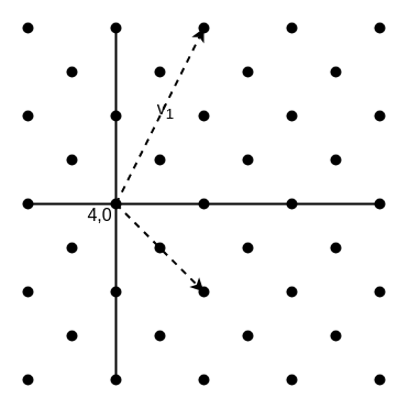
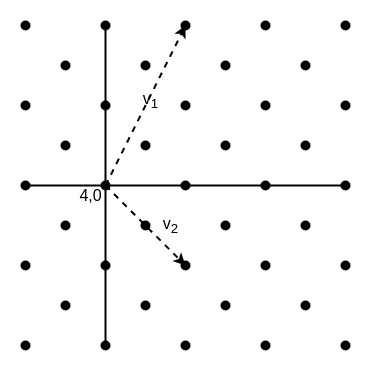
  <mxCell id="0" />
  <mxCell id="1" parent="0" />
  <mxCell id="2" value="" style="shape=ellipse;fillColor=#000000;strokeColor=none;html=1;sketch=0;strokeWidth=2;" parent="1" vertex="1"><mxGeometry x="60" y="60" width="10" height="10" as="geometry" /></mxCell>
  <mxCell id="3" value="" style="shape=ellipse;fillColor=#000000;strokeColor=none;html=1;sketch=0;strokeWidth=2;" parent="1" vertex="1"><mxGeometry x="20" y="20" width="10" height="10" as="geometry" /></mxCell>
  <mxCell id="4" value="" style="shape=ellipse;fillColor=#000000;strokeColor=none;html=1;sketch=0;strokeWidth=2;" parent="1" vertex="1"><mxGeometry x="100" y="100" width="10" height="10" as="geometry" /></mxCell>
  <mxCell id="5" value="" style="shape=ellipse;fillColor=#000000;strokeColor=none;html=1;sketch=0;strokeWidth=2;" parent="1" vertex="1"><mxGeometry x="100" y="20" width="10" height="10" as="geometry" /></mxCell>
  <mxCell id="6" value="" style="shape=ellipse;fillColor=#000000;strokeColor=none;html=1;sketch=0;strokeWidth=2;" parent="1" vertex="1"><mxGeometry x="140" y="60" width="10" height="10" as="geometry" /></mxCell>
  <mxCell id="7" value="" style="shape=ellipse;fillColor=#000000;strokeColor=none;html=1;sketch=0;strokeWidth=2;" parent="1" vertex="1"><mxGeometry x="260" y="100" width="10" height="10" as="geometry" /></mxCell>
  <mxCell id="8" value="" style="shape=ellipse;fillColor=#000000;strokeColor=none;html=1;sketch=0;strokeWidth=2;" parent="1" vertex="1"><mxGeometry x="220" y="60" width="10" height="10" as="geometry" /></mxCell>
  <mxCell id="9" value="" style="shape=ellipse;fillColor=#000000;strokeColor=none;html=1;sketch=0;strokeWidth=2;" parent="1" vertex="1"><mxGeometry x="300" y="140" width="10" height="10" as="geometry" /></mxCell>
  <mxCell id="10" value="" style="shape=ellipse;fillColor=#000000;strokeColor=none;html=1;sketch=0;strokeWidth=2;" parent="1" vertex="1"><mxGeometry x="300" y="60" width="10" height="10" as="geometry" /></mxCell>
  <mxCell id="11" value="" style="shape=ellipse;fillColor=#000000;strokeColor=none;html=1;sketch=0;strokeWidth=2;" parent="1" vertex="1"><mxGeometry x="260" y="20" width="10" height="10" as="geometry" /></mxCell>
  <mxCell id="12" value="" style="shape=ellipse;fillColor=#000000;strokeColor=none;html=1;sketch=0;strokeWidth=2;" parent="1" vertex="1"><mxGeometry x="340" y="100" width="10" height="10" as="geometry" /></mxCell>
  <mxCell id="13" value="" style="shape=ellipse;fillColor=#000000;strokeColor=none;html=1;sketch=0;strokeWidth=2;" parent="1" vertex="1"><mxGeometry x="180" y="180" width="10" height="10" as="geometry" /></mxCell>
  <mxCell id="14" value="" style="shape=ellipse;fillColor=#000000;strokeColor=none;html=1;sketch=0;strokeWidth=2;" parent="1" vertex="1"><mxGeometry x="140" y="140" width="10" height="10" as="geometry" /></mxCell>
  <mxCell id="15" value="" style="shape=ellipse;fillColor=#000000;strokeColor=none;html=1;sketch=0;strokeWidth=2;" parent="1" vertex="1"><mxGeometry x="220" y="220" width="10" height="10" as="geometry" /></mxCell>
  <mxCell id="16" value="" style="shape=ellipse;fillColor=#000000;strokeColor=none;html=1;sketch=0;strokeWidth=2;" parent="1" vertex="1"><mxGeometry x="220" y="140" width="10" height="10" as="geometry" /></mxCell>
  <mxCell id="17" value="" style="shape=ellipse;fillColor=#000000;strokeColor=none;html=1;sketch=0;strokeWidth=2;" parent="1" vertex="1"><mxGeometry x="180" y="100" width="10" height="10" as="geometry" /></mxCell>
  <mxCell id="18" value="" style="shape=ellipse;fillColor=#000000;strokeColor=none;html=1;sketch=0;strokeWidth=2;" parent="1" vertex="1"><mxGeometry x="260" y="180" width="10" height="10" as="geometry" /></mxCell>
  <mxCell id="19" value="" style="shape=ellipse;fillColor=#000000;strokeColor=none;html=1;sketch=0;strokeWidth=2;" parent="1" vertex="1"><mxGeometry x="20" y="180" width="10" height="10" as="geometry" /></mxCell>
  <mxCell id="20" value="" style="shape=ellipse;fillColor=#000000;strokeColor=none;html=1;sketch=0;strokeWidth=2;" parent="1" vertex="1"><mxGeometry x="20" y="100" width="10" height="10" as="geometry" /></mxCell>
  <mxCell id="21" value="" style="shape=ellipse;fillColor=#000000;strokeColor=none;html=1;sketch=0;strokeWidth=2;" parent="1" vertex="1"><mxGeometry x="60" y="140" width="10" height="10" as="geometry" /></mxCell>
  <mxCell id="22" value="" style="shape=ellipse;fillColor=#000000;strokeColor=none;html=1;sketch=0;strokeWidth=2;" parent="1" vertex="1"><mxGeometry x="100" y="260" width="10" height="10" as="geometry" /></mxCell>
  <mxCell id="23" value="" style="shape=ellipse;fillColor=#000000;strokeColor=none;html=1;sketch=0;strokeWidth=2;" parent="1" vertex="1"><mxGeometry x="60" y="220" width="10" height="10" as="geometry" /></mxCell>
  <mxCell id="24" value="" style="shape=ellipse;fillColor=#000000;strokeColor=none;html=1;sketch=0;strokeWidth=2;" parent="1" vertex="1"><mxGeometry x="140" y="300" width="10" height="10" as="geometry" /></mxCell>
  <mxCell id="25" value="" style="shape=ellipse;fillColor=#000000;strokeColor=none;html=1;sketch=0;strokeWidth=2;" parent="1" vertex="1"><mxGeometry x="140" y="220" width="10" height="10" as="geometry" /></mxCell>
  <mxCell id="26" value="" style="shape=ellipse;fillColor=#000000;strokeColor=none;html=1;sketch=0;strokeWidth=2;" parent="1" vertex="1"><mxGeometry x="100" y="180" width="10" height="10" as="geometry" /></mxCell>
  <mxCell id="27" value="" style="shape=ellipse;fillColor=#000000;strokeColor=none;html=1;sketch=0;strokeWidth=2;" parent="1" vertex="1"><mxGeometry x="20" y="340" width="10" height="10" as="geometry" /></mxCell>
  <mxCell id="28" value="" style="shape=ellipse;fillColor=#000000;strokeColor=none;html=1;sketch=0;strokeWidth=2;" parent="1" vertex="1"><mxGeometry x="60" y="300" width="10" height="10" as="geometry" /></mxCell>
  <mxCell id="29" value="" style="shape=ellipse;fillColor=#000000;strokeColor=none;html=1;sketch=0;strokeWidth=2;" parent="1" vertex="1"><mxGeometry x="20" y="260" width="10" height="10" as="geometry" /></mxCell>
  <mxCell id="30" value="" style="shape=ellipse;fillColor=#000000;strokeColor=none;html=1;sketch=0;strokeWidth=2;" parent="1" vertex="1"><mxGeometry x="100" y="340" width="10" height="10" as="geometry" /></mxCell>
  <mxCell id="31" value="" style="shape=ellipse;fillColor=#000000;strokeColor=none;html=1;sketch=0;strokeWidth=2;" parent="1" vertex="1"><mxGeometry x="340" y="180" width="10" height="10" as="geometry" /></mxCell>
  <mxCell id="32" value="" style="shape=ellipse;fillColor=#000000;strokeColor=none;html=1;sketch=0;strokeWidth=2;" parent="1" vertex="1"><mxGeometry x="300" y="300" width="10" height="10" as="geometry" /></mxCell>
  <mxCell id="33" value="" style="shape=ellipse;fillColor=#000000;strokeColor=none;html=1;sketch=0;strokeWidth=2;" parent="1" vertex="1"><mxGeometry x="260" y="260" width="10" height="10" as="geometry" /></mxCell>
  <mxCell id="34" value="" style="shape=ellipse;fillColor=#000000;strokeColor=none;html=1;sketch=0;strokeWidth=2;" parent="1" vertex="1"><mxGeometry x="340" y="340" width="10" height="10" as="geometry" /></mxCell>
  <mxCell id="35" value="" style="shape=ellipse;fillColor=#000000;strokeColor=none;html=1;sketch=0;strokeWidth=2;" parent="1" vertex="1"><mxGeometry x="340" y="260" width="10" height="10" as="geometry" /></mxCell>
  <mxCell id="36" value="" style="shape=ellipse;fillColor=#000000;strokeColor=none;html=1;sketch=0;strokeWidth=2;" parent="1" vertex="1"><mxGeometry x="300" y="220" width="10" height="10" as="geometry" /></mxCell>
  <mxCell id="37" value="" style="shape=ellipse;fillColor=#000000;strokeColor=none;html=1;sketch=0;strokeWidth=2;" parent="1" vertex="1"><mxGeometry x="180" y="340" width="10" height="10" as="geometry" /></mxCell>
  <mxCell id="38" value="" style="shape=ellipse;fillColor=#000000;strokeColor=none;html=1;sketch=0;strokeWidth=2;" parent="1" vertex="1"><mxGeometry x="260" y="340" width="10" height="10" as="geometry" /></mxCell>
  <mxCell id="39" value="" style="shape=ellipse;fillColor=#000000;strokeColor=none;html=1;sketch=0;strokeWidth=2;" parent="1" vertex="1"><mxGeometry x="220" y="300" width="10" height="10" as="geometry" /></mxCell>
  <mxCell id="40" value="" style="endArrow=none;html=1;rounded=0;strokeWidth=2;" parent="1" edge="1"><mxGeometry width="50" height="50" relative="1" as="geometry"><mxPoint x="105" y="345" as="sourcePoint" /><mxPoint x="105" y="25" as="targetPoint" /></mxGeometry></mxCell>
  <mxCell id="41" value="" style="endArrow=none;html=1;rounded=0;strokeWidth=2;" parent="1" edge="1"><mxGeometry width="50" height="50" relative="1" as="geometry"><mxPoint x="25" y="185" as="sourcePoint" /><mxPoint x="345" y="185" as="targetPoint" /></mxGeometry></mxCell>
  <mxCell id="42" value="" style="endArrow=classic;html=1;rounded=0;strokeWidth=2;dashed=1;strokeColor=#000000;fontColor=#000000;" parent="1" edge="1"><mxGeometry width="50" height="50" relative="1" as="geometry"><mxPoint x="105" y="185" as="sourcePoint" /><mxPoint x="185" y="25" as="targetPoint" /></mxGeometry></mxCell>
  <mxCell id="43" value="" style="shape=ellipse;fillColor=#000000;strokeColor=none;html=1;sketch=0;strokeWidth=2;" parent="1" vertex="1"><mxGeometry x="180" y="20" width="10" height="10" as="geometry" /></mxCell>
  <mxCell id="44" value="" style="endArrow=classic;html=1;rounded=0;strokeWidth=2;dashed=1;strokeColor=#000000;fontColor=#000000;" parent="1" edge="1"><mxGeometry width="50" height="50" relative="1" as="geometry"><mxPoint x="105" y="185" as="sourcePoint" /><mxPoint x="185" y="265" as="targetPoint" /></mxGeometry></mxCell>
  <mxCell id="45" value="" style="shape=ellipse;fillColor=#000000;strokeColor=none;html=1;sketch=0;strokeWidth=2;" parent="1" vertex="1"><mxGeometry x="180" y="260" width="10" height="10" as="geometry" /></mxCell>
  <mxCell id="46" value="&lt;font style=&quot;font-size: 16px;&quot;&gt;4,0&lt;/font&gt;" style="text;html=1;align=center;verticalAlign=middle;resizable=0;points=[];autosize=1;strokeColor=none;fillColor=none;" parent="1" vertex="1"><mxGeometry x="65" y="180" width="50" height="30" as="geometry" /></mxCell>
  <mxCell id="47" value="" style="shape=ellipse;fillColor=#000000;strokeColor=none;html=1;sketch=0;strokeWidth=2;" parent="1" vertex="1"><mxGeometry x="340" y="20" width="10" height="10" as="geometry" /></mxCell>
  <mxCell id="48" value="&lt;span style=&quot;font-size: 16px;&quot;&gt;v&lt;sub&gt;1&lt;/sub&gt;&lt;/span&gt;" style="text;html=1;align=center;verticalAlign=middle;resizable=0;points=[];autosize=1;strokeColor=none;fillColor=none;fontColor=#000000;" parent="1" vertex="1"><mxGeometry x="130" y="80" width="40" height="40" as="geometry" /></mxCell>
+ <mxCell id="49" value="&lt;span style=&quot;font-size: 16px;&quot;&gt;v&lt;sub&gt;2&lt;/sub&gt;&lt;/span&gt;" style="text;html=1;align=center;verticalAlign=middle;resizable=0;points=[];autosize=1;strokeColor=none;fillColor=none;fontColor=#000000;" parent="1" vertex="1"><mxGeometry x="150" y="205" width="40" height="40" as="geometry" /></mxCell>
